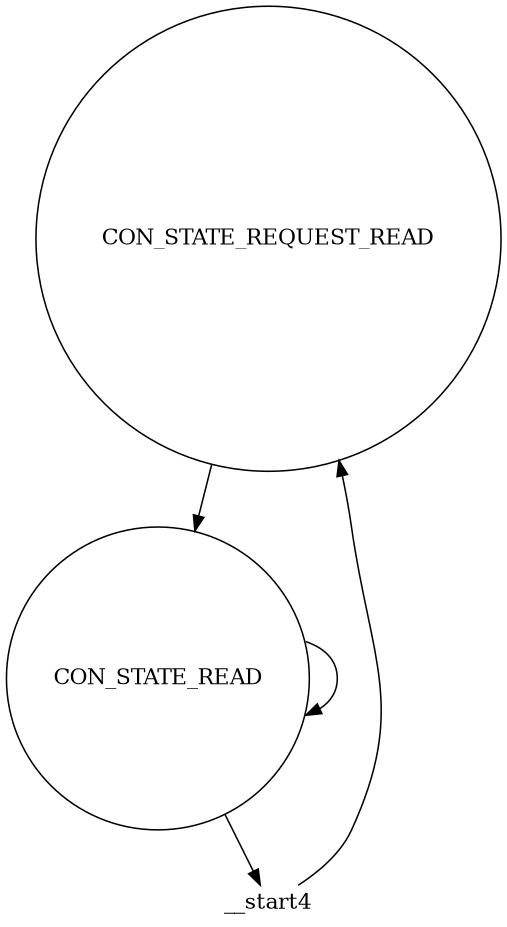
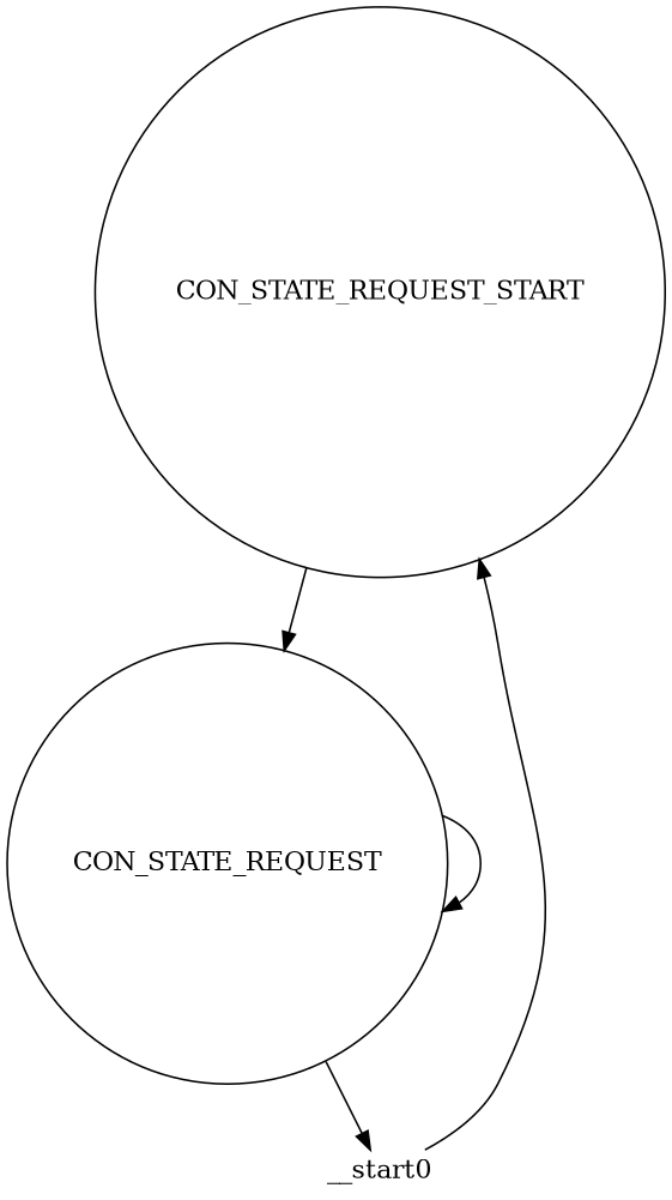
  digraph {
    node [shape=circle]
-   n1 [label=CON_STATE_REQUEST_READ]
-   n2 [label=CON_STATE_READ]
-   __start0 [height=0 shape=none width=0 label=__start4]
+   n1 [label=CON_STATE_REQUEST_START]
+   n2 [label=CON_STATE_REQUEST]
+   __start0 [height=0 shape=none width=0]
    n1 -> n2
    n2 -> n2
    n2 -> __start0
    __start0 -> n1
  }
